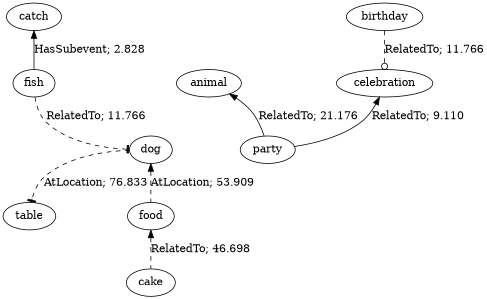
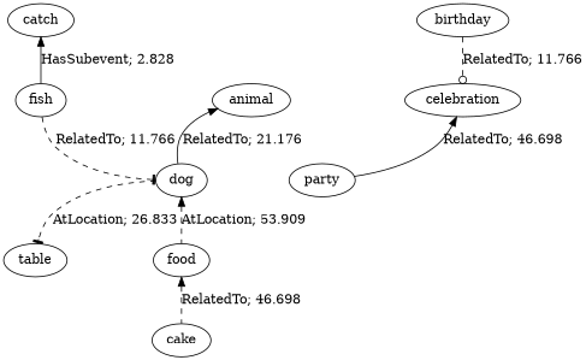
  digraph {
    edge [dir=back style=dashed]
    n1 [label=catch]
    n2 [label=fish]
    n3 [label=dog]
    n4 [label=animal]
    n5 [label=table]
    n6 [label=food]
    n7 [label=cake]
    n8 [label=birthday]
    n9 [label=celebration]
    n10 [label=party]
    n1 -> n2 [label="HasSubevent; 2.828" style=solid weight=2.828]
    n2 -> n3 [arrowhead=tee dir=forward label="RelatedTo; 11.766" weight=11.766]
-   n3 -> n5 [arrowhead=tee dir=forward label="AtLocation; 76.833" weight=26.833]
+   n3 -> n5 [arrowhead=tee dir=forward label="AtLocation; 26.833" weight=26.833]
    n3 -> n6 [label="AtLocation; 53.909" weight=53.909]
-   n4 -> n10 [label="RelatedTo; 21.176" style=solid weight=21.176]
+   n4 -> n3 [label="RelatedTo; 21.176" style=solid weight=21.176]
    n6 -> n7 [label="RelatedTo; 46.698" weight=46.698]
    n8 -> n9 [arrowhead=odot dir=forward label="RelatedTo; 11.766" weight=20.796]
-   n9 -> n10 [label="RelatedTo; 9.110" style=solid weight=9.110]
+   n9 -> n10 [label="RelatedTo; 46.698" style=solid weight=9.110]
  }
